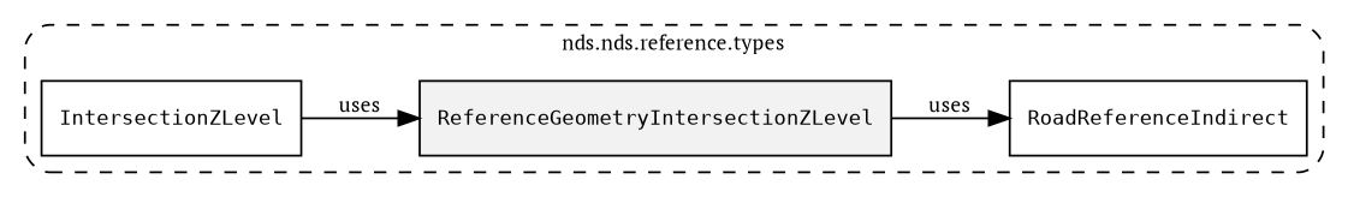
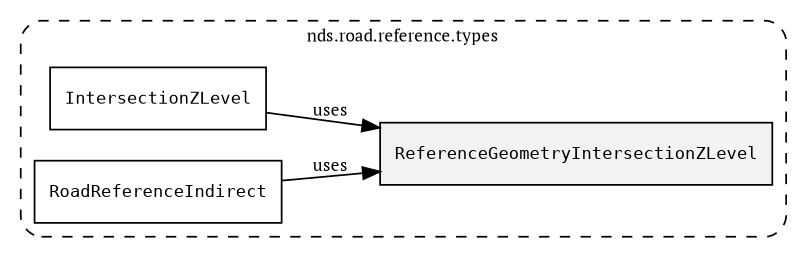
  digraph {
    fontname="PT Serif"
    fontsize=10
    rankdir=LR
    node [fontname="PT Serif" fontsize=10 shape=box]
    edge [fontname="PT Serif" fontsize=10]
    n1 [fillcolor="#0000000D" label=<<font face="monospace"><table align="center" border="0" cellspacing="0" cellpadding="0"><tr><td href="../../../content/packages/nds.road.reference.types.html#Structure-ReferenceGeometryIntersectionZLevel" title="Structure defined in nds.road.reference.types">ReferenceGeometryIntersectionZLevel</td></tr></table></font>> style=filled]
    n2 [label=<<font face="monospace"><table align="center" border="0" cellspacing="0" cellpadding="0"><tr><td href="../../../content/packages/nds.road.reference.types.html#Subtype-IntersectionZLevel" title="Subtype defined in nds.road.reference.types">IntersectionZLevel</td></tr></table></font>>]
    n3 [label=<<font face="monospace"><table align="center" border="0" cellspacing="0" cellpadding="0"><tr><td href="../../../content/packages/nds.road.reference.types.html#Structure-RoadReferenceIndirect" title="Structure defined in nds.road.reference.types">RoadReferenceIndirect</td></tr></table></font>>]
    subgraph cluster_1 {
-     label="nds.nds.reference.types"
+     label="nds.road.reference.types"
      style="dashed, rounded"
      n1
      n2
      n3
    }
    n2 -> n1 [label=uses]
-   n1 -> n3 [label=uses]
+   n3 -> n1 [label=uses]
  }
